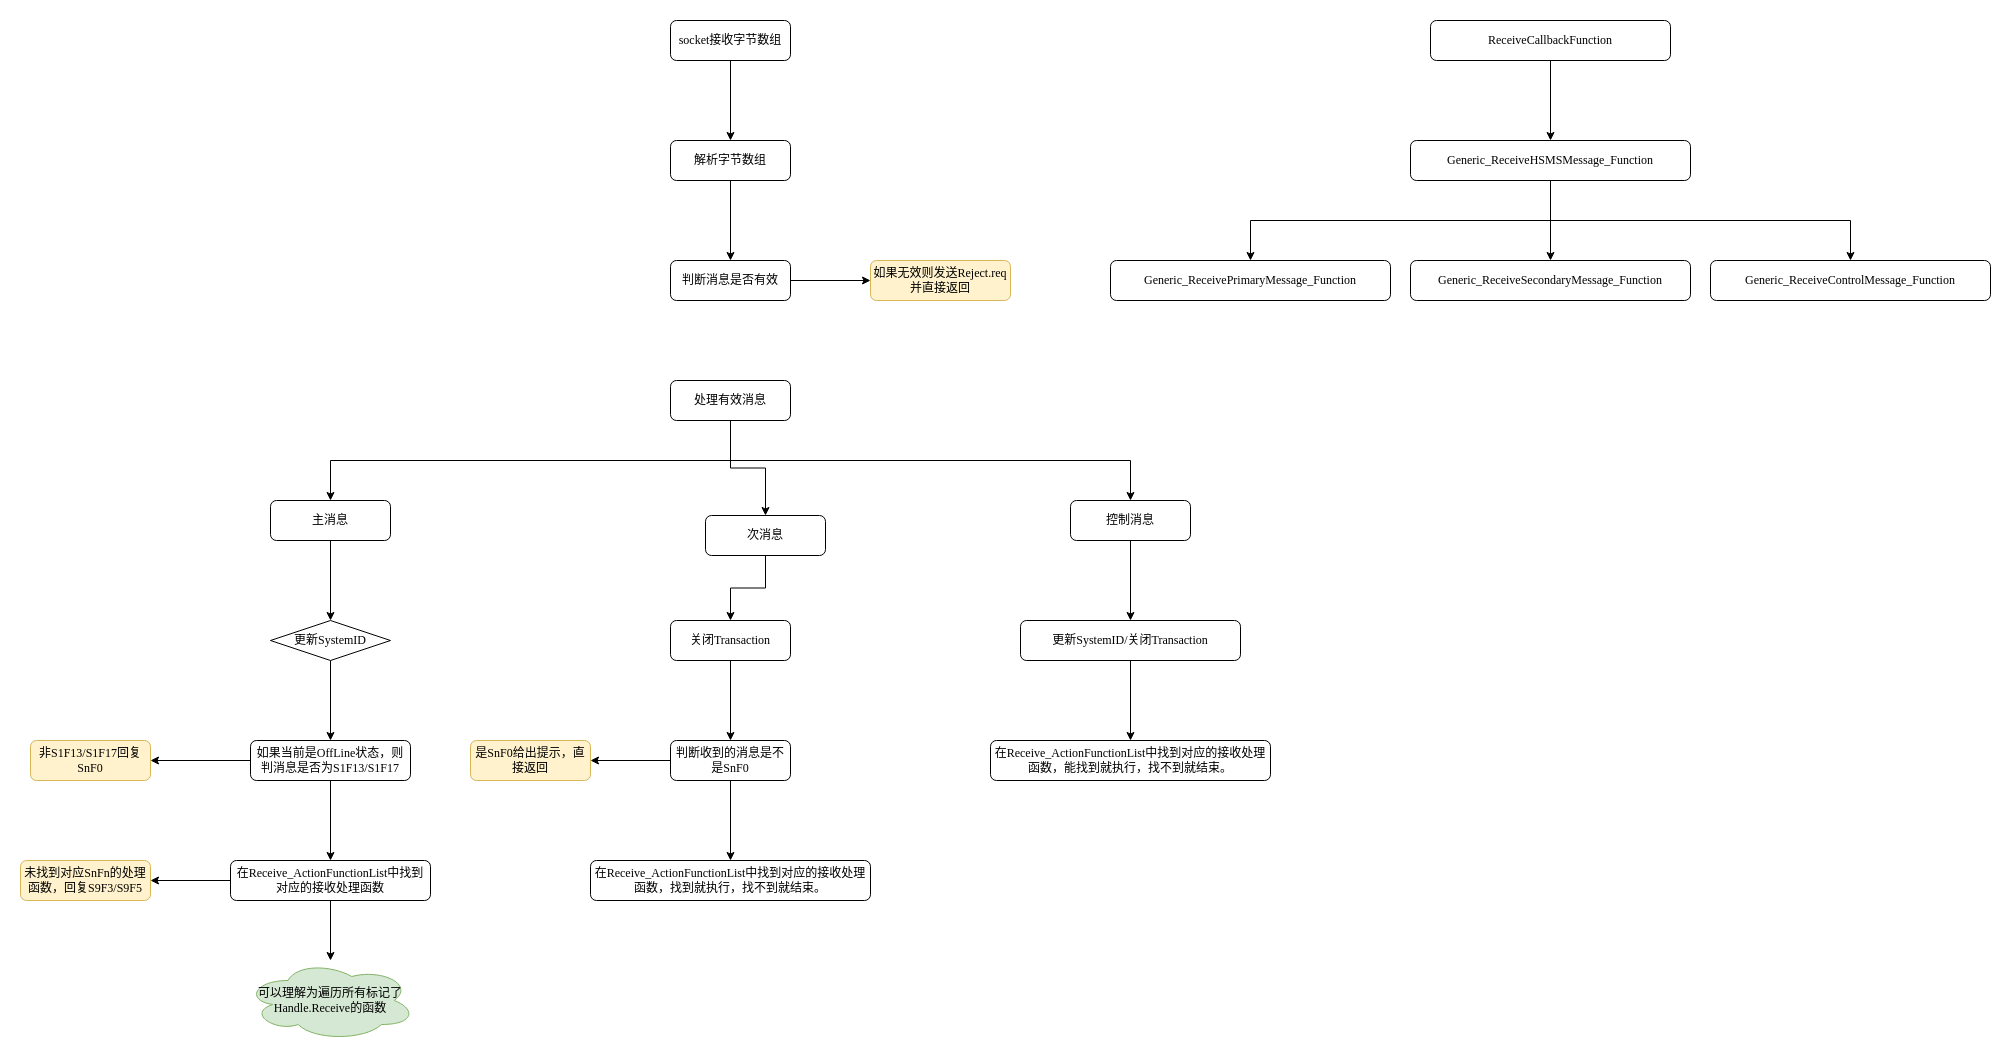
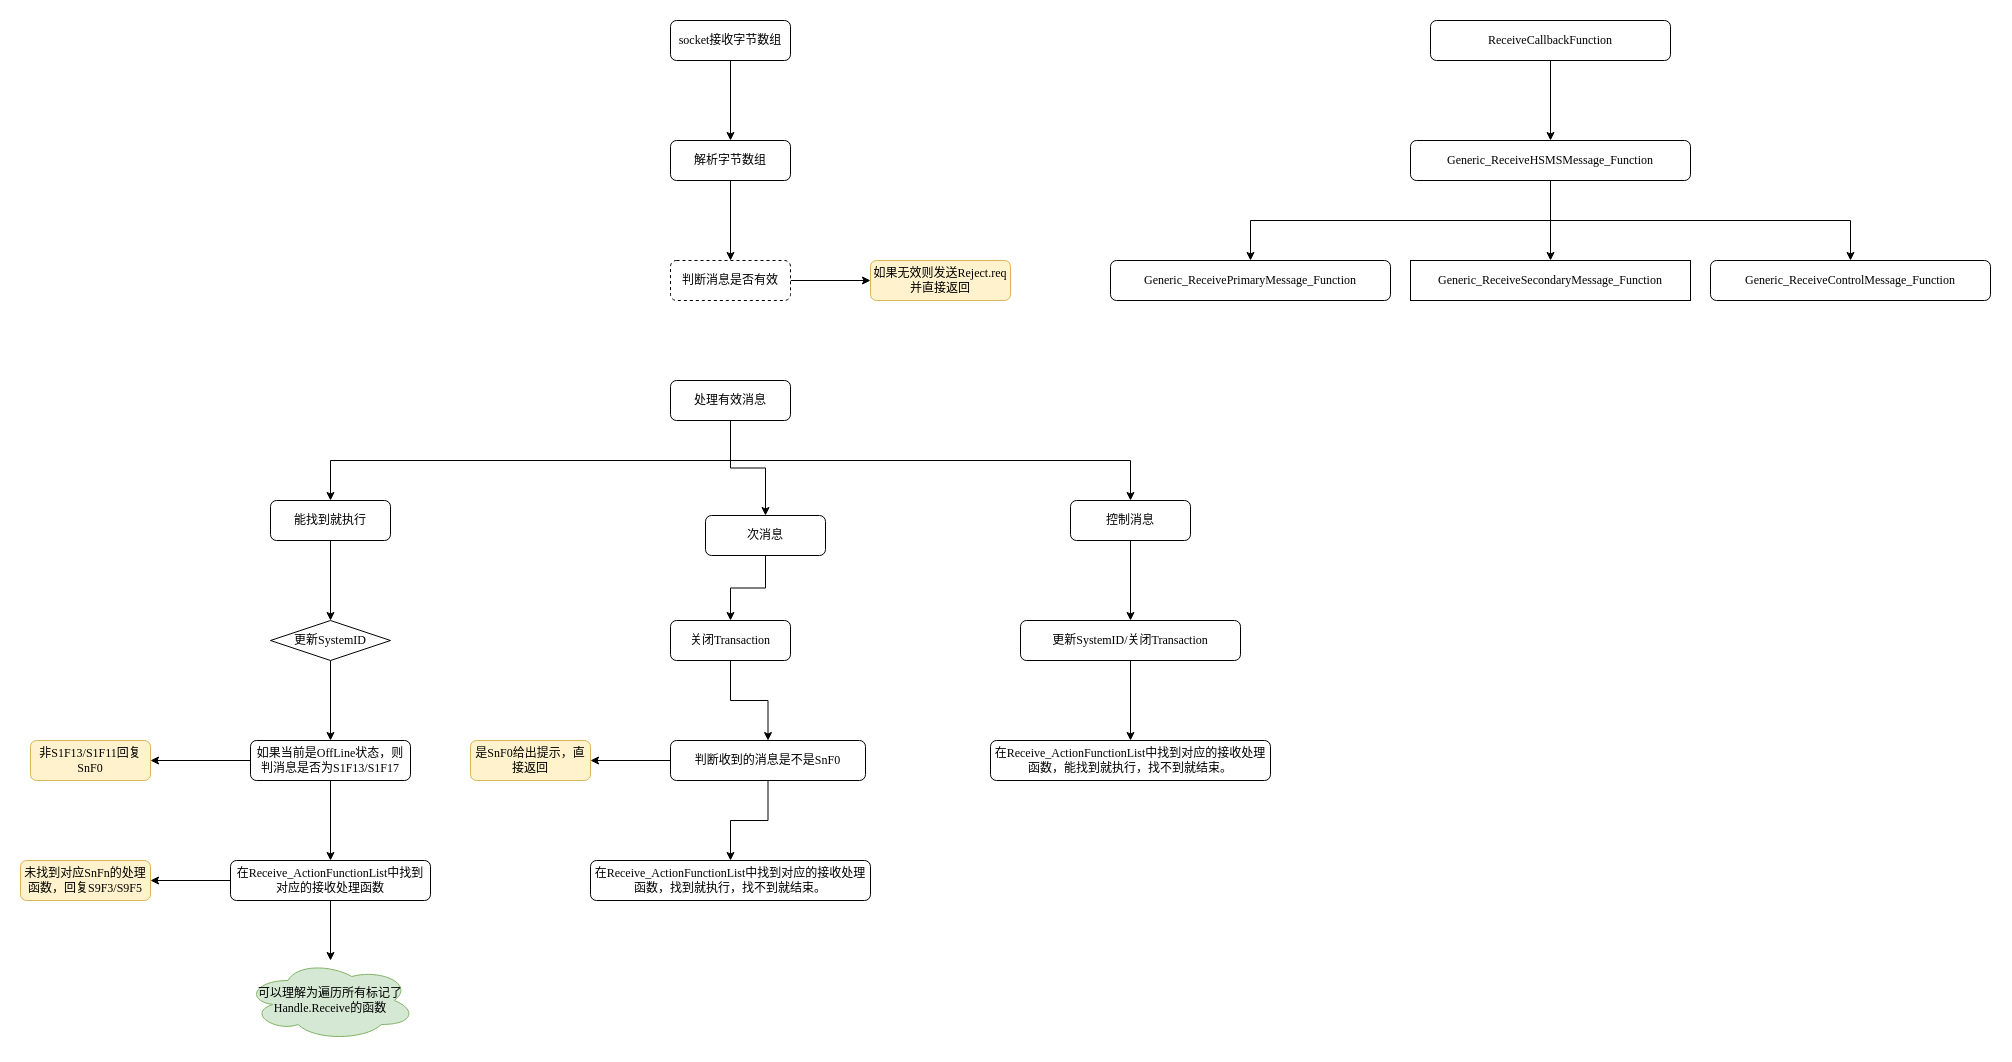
  <mxCell id="0" />
  <mxCell id="1" parent="0" />
  <mxCell id="2" value="" style="edgeStyle=orthogonalEdgeStyle;rounded=0;orthogonalLoop=1;jettySize=auto;html=1;" parent="1" source="3" target="5" edge="1"><mxGeometry relative="1" as="geometry" /></mxCell>
  <mxCell id="3" value="socket接收字节数组" style="rounded=1;whiteSpace=wrap;html=1;fontFamily=Comic Sans MS;" parent="1" vertex="1"><mxGeometry x="670" y="20" width="120" height="40" as="geometry" /></mxCell>
  <mxCell id="4" value="" style="edgeStyle=orthogonalEdgeStyle;rounded=0;orthogonalLoop=1;jettySize=auto;html=1;" parent="1" source="5" target="13" edge="1"><mxGeometry relative="1" as="geometry" /></mxCell>
  <mxCell id="5" value="解析字节数组" style="rounded=1;whiteSpace=wrap;html=1;fontFamily=Comic Sans MS;" parent="1" vertex="1"><mxGeometry x="670" y="140" width="120" height="40" as="geometry" /></mxCell>
  <mxCell id="6" value="" style="edgeStyle=orthogonalEdgeStyle;rounded=0;orthogonalLoop=1;jettySize=auto;html=1;" parent="1" source="7" target="11" edge="1"><mxGeometry relative="1" as="geometry" /></mxCell>
  <mxCell id="7" value="ReceiveCallbackFunction" style="rounded=1;whiteSpace=wrap;html=1;fontFamily=Comic Sans MS;" parent="1" vertex="1"><mxGeometry x="1430" y="20" width="240" height="40" as="geometry" /></mxCell>
  <mxCell id="8" value="" style="edgeStyle=orthogonalEdgeStyle;rounded=0;orthogonalLoop=1;jettySize=auto;html=1;exitX=0.5;exitY=1;exitDx=0;exitDy=0;" parent="1" source="11" target="25" edge="1"><mxGeometry relative="1" as="geometry" /></mxCell>
  <mxCell id="9" style="edgeStyle=orthogonalEdgeStyle;rounded=0;orthogonalLoop=1;jettySize=auto;html=1;" parent="1" source="11" target="26" edge="1"><mxGeometry relative="1" as="geometry" /></mxCell>
  <mxCell id="10" style="edgeStyle=orthogonalEdgeStyle;rounded=0;orthogonalLoop=1;jettySize=auto;html=1;exitX=0.5;exitY=1;exitDx=0;exitDy=0;" parent="1" source="11" target="27" edge="1"><mxGeometry relative="1" as="geometry" /></mxCell>
  <mxCell id="11" value="Generic_ReceiveHSMSMessage_Function" style="rounded=1;whiteSpace=wrap;html=1;fontFamily=Comic Sans MS;" parent="1" vertex="1"><mxGeometry x="1410" y="140" width="280" height="40" as="geometry" /></mxCell>
  <mxCell id="12" value="" style="edgeStyle=orthogonalEdgeStyle;rounded=0;orthogonalLoop=1;jettySize=auto;html=1;" parent="1" source="13" target="14" edge="1"><mxGeometry relative="1" as="geometry" /></mxCell>
- <mxCell id="13" value="判断消息是否有效" style="rounded=1;whiteSpace=wrap;html=1;fontFamily=Comic Sans MS;" parent="1" vertex="1"><mxGeometry x="670" y="260" width="120" height="40" as="geometry" /></mxCell>
+ <mxCell id="13" value="判断消息是否有效" style="rounded=1;whiteSpace=wrap;html=1;fontFamily=Comic Sans MS;dashed=1;" parent="1" vertex="1"><mxGeometry x="670" y="260" width="120" height="40" as="geometry" /></mxCell>
  <mxCell id="14" value="如果无效则发送Reject.req并直接返回" style="rounded=1;whiteSpace=wrap;html=1;fontFamily=Comic Sans MS;fillColor=#fff2cc;strokeColor=#d6b656;" parent="1" vertex="1"><mxGeometry x="870" y="260" width="140" height="40" as="geometry" /></mxCell>
  <mxCell id="15" value="" style="edgeStyle=orthogonalEdgeStyle;rounded=0;orthogonalLoop=1;jettySize=auto;html=1;exitX=0.5;exitY=1;exitDx=0;exitDy=0;" parent="1" source="18" target="20" edge="1"><mxGeometry relative="1" as="geometry" /></mxCell>
  <mxCell id="16" style="edgeStyle=orthogonalEdgeStyle;rounded=0;orthogonalLoop=1;jettySize=auto;html=1;exitX=0.5;exitY=1;exitDx=0;exitDy=0;entryX=0.5;entryY=0;entryDx=0;entryDy=0;" parent="1" source="18" target="22" edge="1"><mxGeometry relative="1" as="geometry" /></mxCell>
  <mxCell id="17" style="edgeStyle=orthogonalEdgeStyle;rounded=0;orthogonalLoop=1;jettySize=auto;html=1;exitX=0.5;exitY=1;exitDx=0;exitDy=0;" parent="1" source="18" target="24" edge="1"><mxGeometry relative="1" as="geometry" /></mxCell>
  <mxCell id="18" value="处理有效消息" style="rounded=1;whiteSpace=wrap;html=1;fontFamily=Comic Sans MS;" parent="1" vertex="1"><mxGeometry x="670" y="380" width="120" height="40" as="geometry" /></mxCell>
  <mxCell id="19" value="" style="edgeStyle=orthogonalEdgeStyle;rounded=0;orthogonalLoop=1;jettySize=auto;html=1;" parent="1" source="20" target="29" edge="1"><mxGeometry relative="1" as="geometry" /></mxCell>
- <mxCell id="20" value="主消息" style="rounded=1;whiteSpace=wrap;html=1;fontFamily=Comic Sans MS;" parent="1" vertex="1"><mxGeometry x="270" y="500" width="120" height="40" as="geometry" /></mxCell>
+ <mxCell id="20" value="能找到就执行" style="rounded=1;whiteSpace=wrap;html=1;fontFamily=Comic Sans MS;" parent="1" vertex="1"><mxGeometry x="270" y="500" width="120" height="40" as="geometry" /></mxCell>
  <mxCell id="21" value="" style="edgeStyle=orthogonalEdgeStyle;rounded=0;orthogonalLoop=1;jettySize=auto;html=1;" parent="1" source="22" target="40" edge="1"><mxGeometry relative="1" as="geometry" /></mxCell>
  <mxCell id="22" value="次消息" style="rounded=1;whiteSpace=wrap;html=1;fontFamily=Comic Sans MS;" parent="1" vertex="1"><mxGeometry x="705" y="515" width="120" height="40" as="geometry" /></mxCell>
  <mxCell id="23" value="" style="edgeStyle=orthogonalEdgeStyle;rounded=0;orthogonalLoop=1;jettySize=auto;html=1;" parent="1" source="24" target="48" edge="1"><mxGeometry relative="1" as="geometry" /></mxCell>
  <mxCell id="24" value="控制消息" style="rounded=1;whiteSpace=wrap;html=1;fontFamily=Comic Sans MS;" parent="1" vertex="1"><mxGeometry x="1070" y="500" width="120" height="40" as="geometry" /></mxCell>
  <mxCell id="25" value="Generic_ReceivePrimaryMessage_Function" style="rounded=1;whiteSpace=wrap;html=1;fontFamily=Comic Sans MS;" parent="1" vertex="1"><mxGeometry x="1110" y="260" width="280" height="40" as="geometry" /></mxCell>
- <mxCell id="26" value="Generic_ReceiveSecondaryMessage_Function" style="rounded=1;whiteSpace=wrap;html=1;fontFamily=Comic Sans MS;" parent="1" vertex="1"><mxGeometry x="1410" y="260" width="280" height="40" as="geometry" /></mxCell>
+ <mxCell id="26" value="Generic_ReceiveSecondaryMessage_Function" style="whiteSpace=wrap;html=1;fontFamily=Comic Sans MS;rounded=0;" parent="1" vertex="1"><mxGeometry x="1410" y="260" width="280" height="40" as="geometry" /></mxCell>
  <mxCell id="27" value="Generic_ReceiveControlMessage_Function" style="rounded=1;whiteSpace=wrap;html=1;fontFamily=Comic Sans MS;" parent="1" vertex="1"><mxGeometry x="1710" y="260" width="280" height="40" as="geometry" /></mxCell>
  <mxCell id="28" value="" style="edgeStyle=orthogonalEdgeStyle;rounded=0;orthogonalLoop=1;jettySize=auto;html=1;" parent="1" source="29" target="32" edge="1"><mxGeometry relative="1" as="geometry" /></mxCell>
  <mxCell id="29" value="更新SystemID" style="rhombus;whiteSpace=wrap;html=1;fontFamily=Comic Sans MS;" parent="1" vertex="1"><mxGeometry x="270" y="620" width="120" height="40" as="geometry" /></mxCell>
  <mxCell id="30" value="" style="edgeStyle=orthogonalEdgeStyle;rounded=0;orthogonalLoop=1;jettySize=auto;html=1;" parent="1" source="32" target="33" edge="1"><mxGeometry relative="1" as="geometry" /></mxCell>
  <mxCell id="31" value="" style="edgeStyle=orthogonalEdgeStyle;rounded=0;orthogonalLoop=1;jettySize=auto;html=1;" parent="1" source="32" target="36" edge="1"><mxGeometry relative="1" as="geometry" /></mxCell>
  <mxCell id="32" value="如果当前是OffLine状态，则判消息是否为S1F13/S1F17" style="rounded=1;whiteSpace=wrap;html=1;fontFamily=Comic Sans MS;" parent="1" vertex="1"><mxGeometry x="250" y="740" width="160" height="40" as="geometry" /></mxCell>
- <mxCell id="33" value="非S1F13/S1F17回复SnF0" style="rounded=1;whiteSpace=wrap;html=1;fontFamily=Comic Sans MS;fillColor=#fff2cc;strokeColor=#d6b656;" parent="1" vertex="1"><mxGeometry x="30" y="740" width="120" height="40" as="geometry" /></mxCell>
+ <mxCell id="33" value="非S1F13/S1F11回复SnF0" style="rounded=1;whiteSpace=wrap;html=1;fontFamily=Comic Sans MS;fillColor=#fff2cc;strokeColor=#d6b656;" parent="1" vertex="1"><mxGeometry x="30" y="740" width="120" height="40" as="geometry" /></mxCell>
  <mxCell id="34" value="" style="edgeStyle=orthogonalEdgeStyle;rounded=0;orthogonalLoop=1;jettySize=auto;html=1;" parent="1" source="36" target="38" edge="1"><mxGeometry relative="1" as="geometry" /></mxCell>
  <mxCell id="35" style="edgeStyle=orthogonalEdgeStyle;rounded=0;orthogonalLoop=1;jettySize=auto;html=1;exitX=0;exitY=0.5;exitDx=0;exitDy=0;" parent="1" source="36" target="37" edge="1"><mxGeometry relative="1" as="geometry" /></mxCell>
  <mxCell id="36" value="在Receive_ActionFunctionList中找到对应的接收处理函数" style="rounded=1;whiteSpace=wrap;html=1;fontFamily=Comic Sans MS;" parent="1" vertex="1"><mxGeometry x="230" y="860" width="200" height="40" as="geometry" /></mxCell>
  <mxCell id="37" value="未找到对应SnFn的处理函数，回复S9F3/S9F5" style="rounded=1;whiteSpace=wrap;html=1;fontFamily=Comic Sans MS;fillColor=#fff2cc;strokeColor=#d6b656;" parent="1" vertex="1"><mxGeometry x="20" y="860" width="130" height="40" as="geometry" /></mxCell>
  <mxCell id="38" value="可以理解为遍历所有标记了Handle.Receive的函数" style="ellipse;shape=cloud;whiteSpace=wrap;html=1;fontFamily=Comic Sans MS;rounded=1;fillColor=#d5e8d4;strokeColor=#82b366;" parent="1" vertex="1"><mxGeometry x="245" y="960" width="170" height="80" as="geometry" /></mxCell>
  <mxCell id="39" value="" style="edgeStyle=orthogonalEdgeStyle;rounded=0;orthogonalLoop=1;jettySize=auto;html=1;" parent="1" source="40" target="43" edge="1"><mxGeometry relative="1" as="geometry" /></mxCell>
  <mxCell id="40" value="关闭Transaction" style="rounded=1;whiteSpace=wrap;html=1;fontFamily=Comic Sans MS;" parent="1" vertex="1"><mxGeometry x="670" y="620" width="120" height="40" as="geometry" /></mxCell>
  <mxCell id="41" value="" style="edgeStyle=orthogonalEdgeStyle;rounded=0;orthogonalLoop=1;jettySize=auto;html=1;" parent="1" source="43" target="44" edge="1"><mxGeometry relative="1" as="geometry" /></mxCell>
  <mxCell id="42" style="edgeStyle=orthogonalEdgeStyle;rounded=0;orthogonalLoop=1;jettySize=auto;html=1;" parent="1" source="43" target="45" edge="1"><mxGeometry relative="1" as="geometry" /></mxCell>
- <mxCell id="43" value="判断收到的消息是不是SnF0" style="rounded=1;whiteSpace=wrap;html=1;fontFamily=Comic Sans MS;" parent="1" vertex="1"><mxGeometry x="670" y="740" width="120" height="40" as="geometry" /></mxCell>
+ <mxCell id="43" value="判断收到的消息是不是SnF0" style="rounded=1;whiteSpace=wrap;html=1;fontFamily=Comic Sans MS;" parent="1" vertex="1"><mxGeometry x="670" y="740" width="195" height="40" as="geometry" /></mxCell>
  <mxCell id="44" value="在Receive_ActionFunctionList中找到对应的接收处理函数，找到就执行，找不到就结束。" style="rounded=1;whiteSpace=wrap;html=1;fontFamily=Comic Sans MS;" parent="1" vertex="1"><mxGeometry x="590" y="860" width="280" height="40" as="geometry" /></mxCell>
  <mxCell id="45" value="是SnF0给出提示，直接返回" style="rounded=1;whiteSpace=wrap;html=1;fontFamily=Comic Sans MS;fillColor=#fff2cc;strokeColor=#d6b656;" parent="1" vertex="1"><mxGeometry x="470" y="740" width="120" height="40" as="geometry" /></mxCell>
  <mxCell id="46" value="在Receive_ActionFunctionList中找到对应的接收处理函数，能找到就执行，找不到就结束。" style="rounded=1;whiteSpace=wrap;html=1;fontFamily=Comic Sans MS;" parent="1" vertex="1"><mxGeometry x="990" y="740" width="280" height="40" as="geometry" /></mxCell>
  <mxCell id="47" value="" style="edgeStyle=orthogonalEdgeStyle;rounded=0;orthogonalLoop=1;jettySize=auto;html=1;" parent="1" source="48" target="46" edge="1"><mxGeometry relative="1" as="geometry" /></mxCell>
  <mxCell id="48" value="更新SystemID/关闭Transaction" style="rounded=1;whiteSpace=wrap;html=1;fontFamily=Comic Sans MS;" parent="1" vertex="1"><mxGeometry x="1020" y="620" width="220" height="40" as="geometry" /></mxCell>
